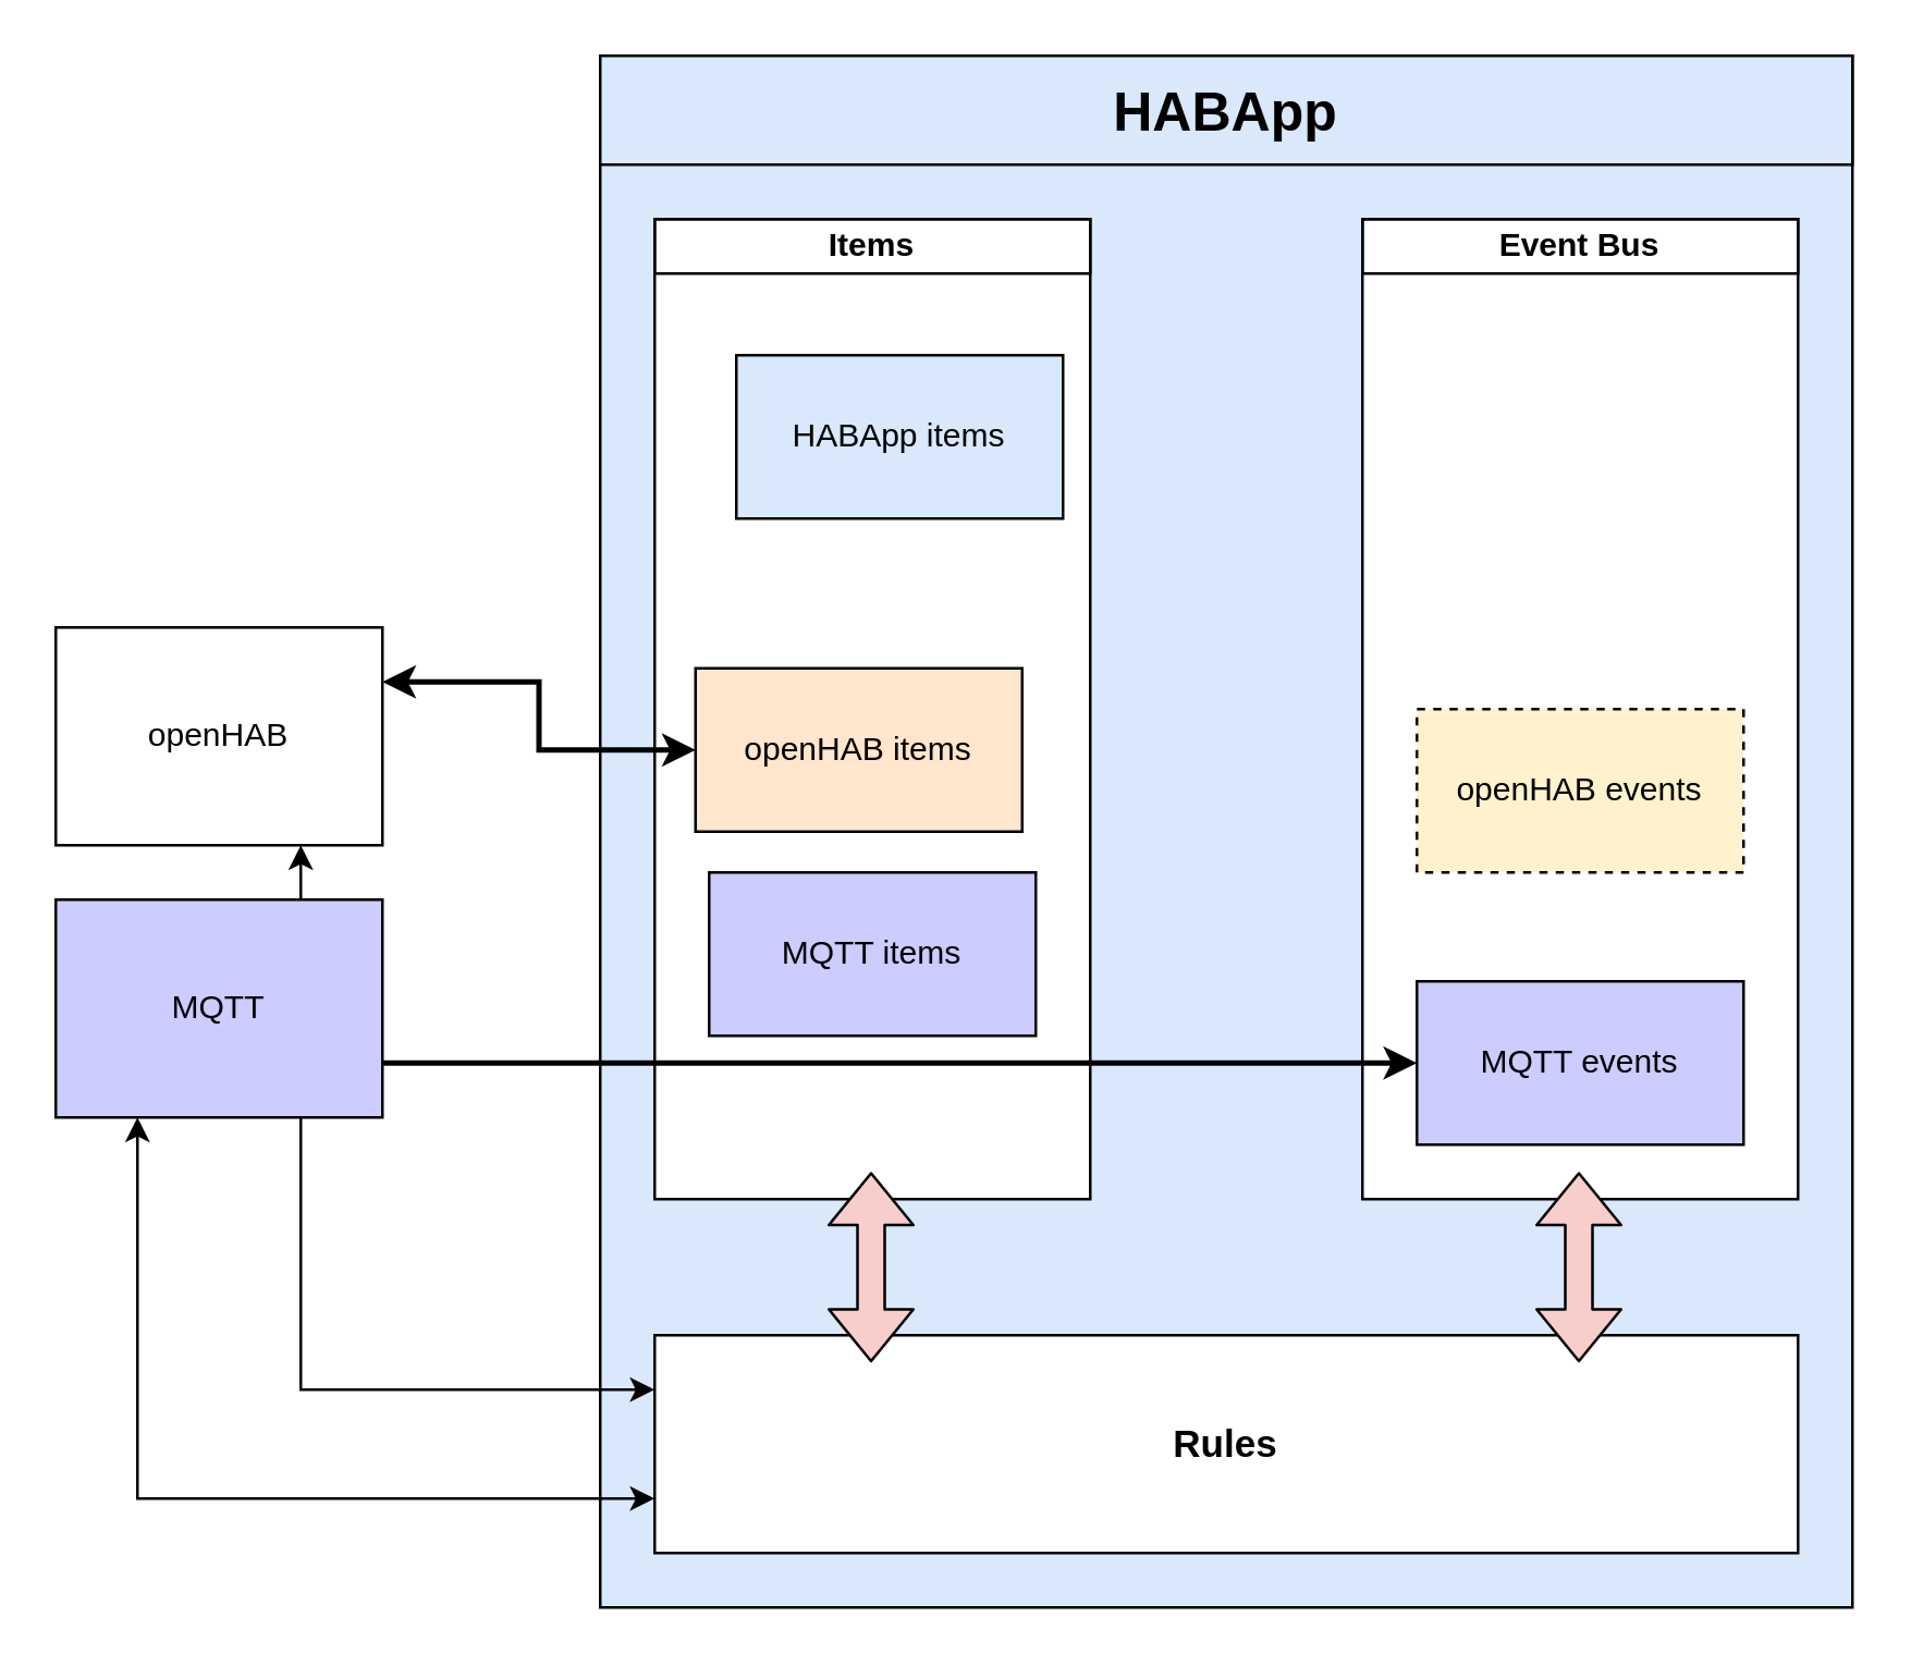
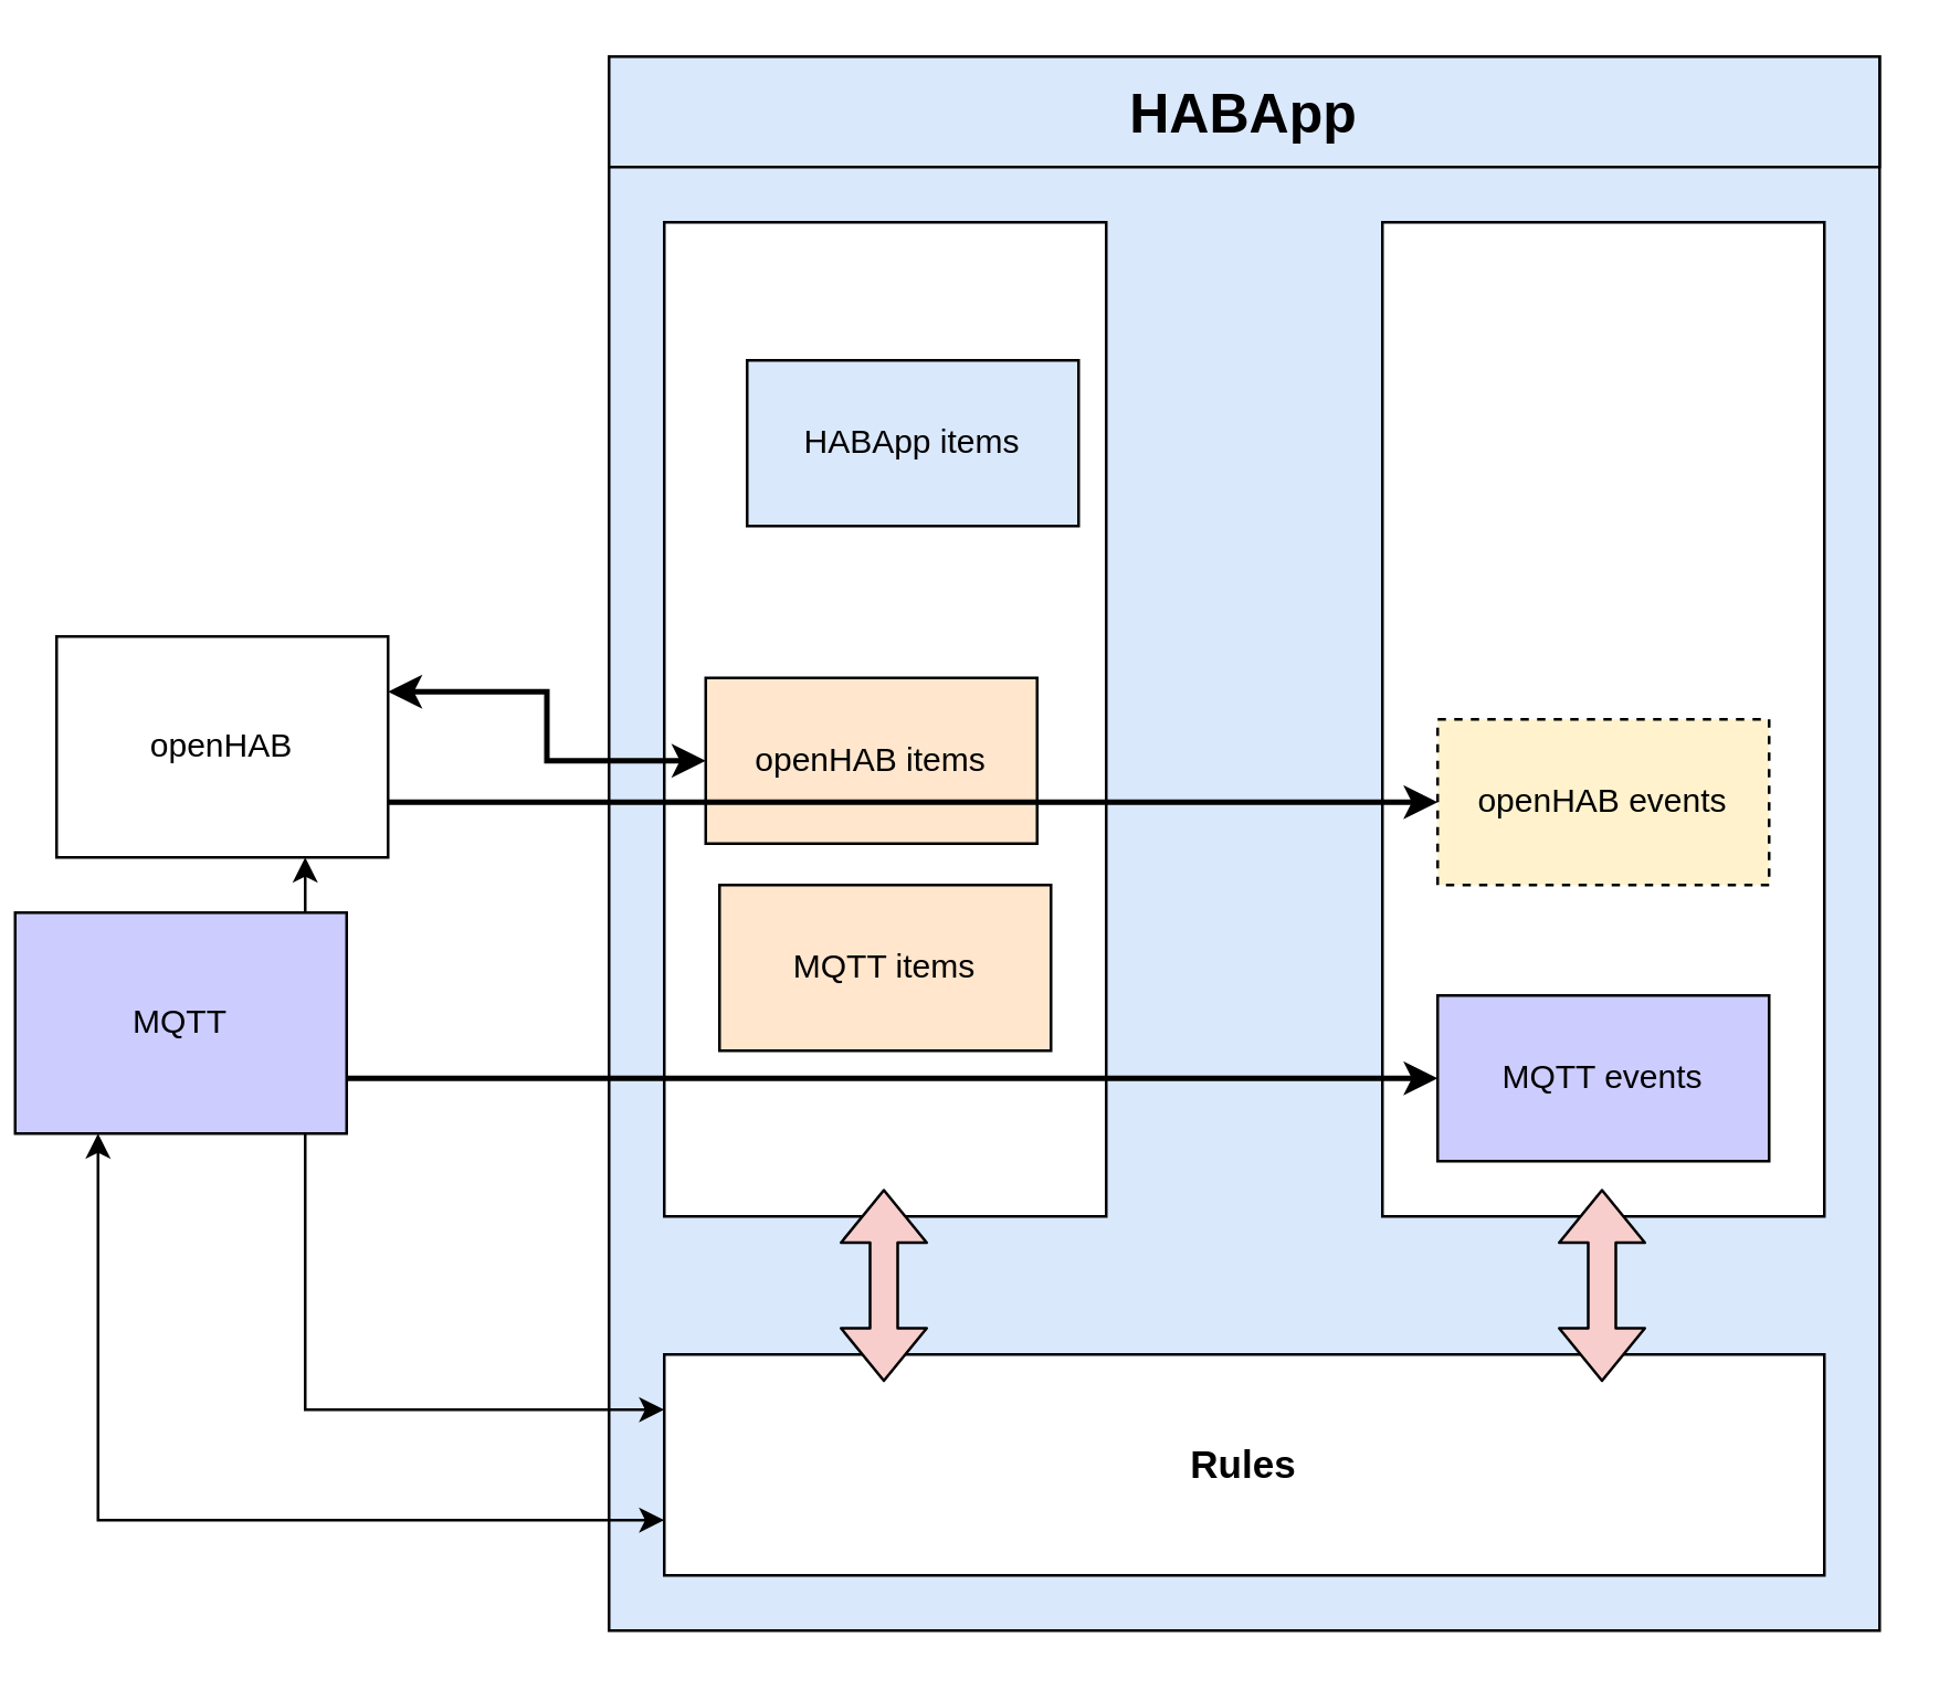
  <mxCell id="0" />
  <mxCell id="1" parent="0" />
  <mxCell id="2" value="" style="rounded=0;whiteSpace=wrap;html=1;fillColor=#DAE8FC;" parent="1" vertex="1"><mxGeometry x="220" y="20" width="460" height="570" as="geometry" /></mxCell>
  <mxCell id="3" style="edgeStyle=orthogonalEdgeStyle;rounded=0;orthogonalLoop=1;jettySize=auto;html=1;exitX=0;exitY=0.25;exitDx=0;exitDy=0;entryX=0.75;entryY=1;entryDx=0;entryDy=0;startArrow=classic;startFill=1;strokeColor=#000000;strokeWidth=1;fontSize=20;" parent="1" source="23" target="13" edge="1"><mxGeometry relative="1" as="geometry" /></mxCell>
  <mxCell id="4" value="" style="rounded=0;whiteSpace=wrap;html=1;" parent="1" vertex="1"><mxGeometry x="500" y="80" width="160" height="360" as="geometry" /></mxCell>
  <mxCell id="5" value="" style="rounded=0;whiteSpace=wrap;html=1;" parent="1" vertex="1"><mxGeometry x="240" y="80" width="160" height="360" as="geometry" /></mxCell>
- <mxCell id="6" value="Items" style="text;html=1;fillColor=none;align=center;verticalAlign=middle;whiteSpace=wrap;rounded=0;fontStyle=1;strokeColor=#000000;" parent="1" vertex="1"><mxGeometry x="240" y="80" width="160" height="20" as="geometry" /></mxCell>
- <mxCell id="7" value="Event Bus" style="text;html=1;fillColor=none;align=center;verticalAlign=middle;whiteSpace=wrap;rounded=0;fontStyle=1;strokeColor=#000000;" parent="1" vertex="1"><mxGeometry x="500" y="80" width="160" height="20" as="geometry" /></mxCell>
  <mxCell id="8" value="HABApp items" style="rounded=0;whiteSpace=wrap;html=1;fillColor=#DAE8FC;" parent="1" vertex="1"><mxGeometry x="270" y="130" width="120" height="60" as="geometry" /></mxCell>
  <mxCell id="9" value="openHAB items" style="rounded=0;whiteSpace=wrap;html=1;fillColor=#ffe6cc;" parent="1" vertex="1"><mxGeometry x="255" y="245" width="120" height="60" as="geometry" /></mxCell>
- <mxCell id="10" value="MQTT items" style="rounded=0;whiteSpace=wrap;html=1;fillColor=#CCCCFF;" parent="1" vertex="1"><mxGeometry x="260" y="320" width="120" height="60" as="geometry" /></mxCell>
+ <mxCell id="10" value="MQTT items" style="rounded=0;whiteSpace=wrap;html=1;fillColor=#ffe6cc;" parent="1" vertex="1"><mxGeometry x="260" y="320" width="120" height="60" as="geometry" /></mxCell>
  <mxCell id="11" style="edgeStyle=orthogonalEdgeStyle;rounded=0;orthogonalLoop=1;jettySize=auto;html=1;exitX=1;exitY=0.25;exitDx=0;exitDy=0;entryX=0;entryY=0.5;entryDx=0;entryDy=0;strokeWidth=2;startArrow=classic;startFill=1;" parent="1" source="13" target="9" edge="1"><mxGeometry relative="1" as="geometry" /></mxCell>
+ <mxCell id="12" style="edgeStyle=orthogonalEdgeStyle;rounded=0;orthogonalLoop=1;jettySize=auto;html=1;exitX=1;exitY=0.75;exitDx=0;exitDy=0;sketch=0;bendable=0;entryX=0;entryY=0.5;entryDx=0;entryDy=0;strokeWidth=2;" parent="1" source="13" target="17" edge="1"><mxGeometry relative="1" as="geometry"><mxPoint x="501" y="290" as="targetPoint" /></mxGeometry></mxCell>
  <mxCell id="13" value="openHAB" style="rounded=0;whiteSpace=wrap;html=1;fillColor=#ffffff;" parent="1" vertex="1"><mxGeometry x="20" y="230" width="120" height="80" as="geometry" /></mxCell>
  <mxCell id="14" style="rounded=0;orthogonalLoop=1;jettySize=auto;html=1;exitX=1;exitY=0.75;exitDx=0;exitDy=0;strokeWidth=2;" parent="1" source="15" target="18" edge="1"><mxGeometry relative="1" as="geometry"><mxPoint x="476" y="390" as="targetPoint" /></mxGeometry></mxCell>
- <mxCell id="15" value="MQTT" style="rounded=0;whiteSpace=wrap;html=1;fillColor=#CCCCFF;" parent="1" vertex="1"><mxGeometry x="20" y="330" width="120" height="80" as="geometry" /></mxCell>
+ <mxCell id="15" value="MQTT" style="rounded=0;whiteSpace=wrap;html=1;fillColor=#CCCCFF;" parent="1" vertex="1"><mxGeometry x="5" y="330" width="120" height="80" as="geometry" /></mxCell>
  <mxCell id="16" value="HABApp" style="text;html=1;align=center;verticalAlign=middle;whiteSpace=wrap;rounded=0;fontStyle=1;fontSize=20;strokeColor=#000000;fillColor=#DAE8FC;" parent="1" vertex="1"><mxGeometry x="220" y="20" width="460" height="40" as="geometry" /></mxCell>
  <mxCell id="17" value="openHAB events" style="rounded=0;whiteSpace=wrap;html=1;fillColor=#fff2cc;dashed=1;" parent="1" vertex="1"><mxGeometry x="520" y="260" width="120" height="60" as="geometry" /></mxCell>
  <mxCell id="18" value="MQTT events" style="rounded=0;whiteSpace=wrap;html=1;fillColor=#CCCCFF;" parent="1" vertex="1"><mxGeometry x="520" y="360" width="120" height="60" as="geometry" /></mxCell>
  <mxCell id="19" style="edgeStyle=none;rounded=0;orthogonalLoop=1;jettySize=auto;html=1;exitX=1;exitY=0.5;exitDx=0;exitDy=0;" parent="1" source="2" target="2" edge="1"><mxGeometry relative="1" as="geometry" /></mxCell>
  <mxCell id="20" style="edgeStyle=none;rounded=0;orthogonalLoop=1;jettySize=auto;html=1;exitX=1;exitY=0.5;exitDx=0;exitDy=0;" parent="1" source="2" target="2" edge="1"><mxGeometry relative="1" as="geometry" /></mxCell>
  <mxCell id="21" style="edgeStyle=none;rounded=0;orthogonalLoop=1;jettySize=auto;html=1;exitX=0;exitY=0.5;exitDx=0;exitDy=0;" parent="1" source="2" target="2" edge="1"><mxGeometry relative="1" as="geometry" /></mxCell>
  <mxCell id="22" style="edgeStyle=orthogonalEdgeStyle;rounded=0;orthogonalLoop=1;jettySize=auto;html=1;exitX=0;exitY=0.75;exitDx=0;exitDy=0;entryX=0.25;entryY=1;entryDx=0;entryDy=0;startArrow=classic;startFill=1;strokeColor=#000000;strokeWidth=1;fontSize=20;" parent="1" source="23" target="15" edge="1"><mxGeometry relative="1" as="geometry" /></mxCell>
  <mxCell id="23" value="Rules" style="rounded=0;whiteSpace=wrap;html=1;fontSize=14;fontStyle=1" parent="1" vertex="1"><mxGeometry x="240" y="490" width="420" height="80" as="geometry" /></mxCell>
  <mxCell id="24" value="" style="shape=flexArrow;endArrow=classic;startArrow=classic;html=1;fontSize=14;fillColor=#f8cecc;" parent="1" edge="1"><mxGeometry width="50" height="50" relative="1" as="geometry"><mxPoint x="319.5" y="500" as="sourcePoint" /><mxPoint x="319.5" y="430" as="targetPoint" /></mxGeometry></mxCell>
  <mxCell id="25" value="" style="shape=flexArrow;endArrow=classic;startArrow=classic;html=1;fontSize=14;fillColor=#f8cecc;" parent="1" edge="1"><mxGeometry width="50" height="50" relative="1" as="geometry"><mxPoint x="579.5" y="500" as="sourcePoint" /><mxPoint x="579.5" y="430" as="targetPoint" /></mxGeometry></mxCell>
